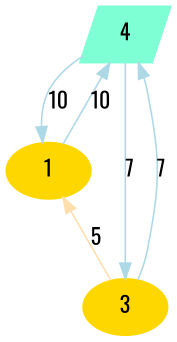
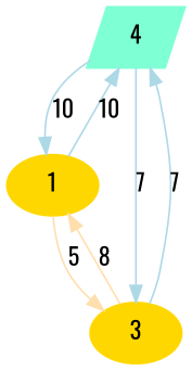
  digraph {
    fontname=Oswald
    node [color=gold1 fontname=Oswald shape=ellipse style=filled]
    edge [color=lightblue fontname=Oswald]
    n1 [color=aquamarine label=4 shape=parallelogram]
    1
    3
    n1 -> 1 [label=10]
    n1 -> 3 [label=7]
    1 -> n1 [label=10]
+   1 -> 3 [color=navajowhite label=5]
    3 -> n1 [label=7]
-   3 -> 1 [color=navajowhite label=5]
+   3 -> 1 [color=navajowhite label=8]
  }
